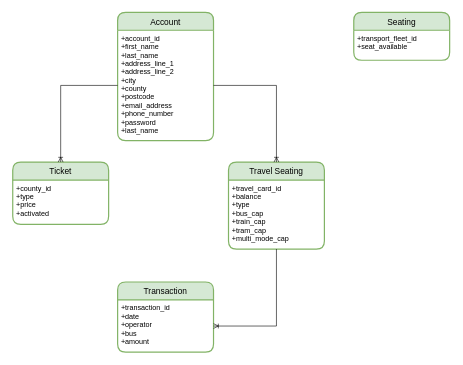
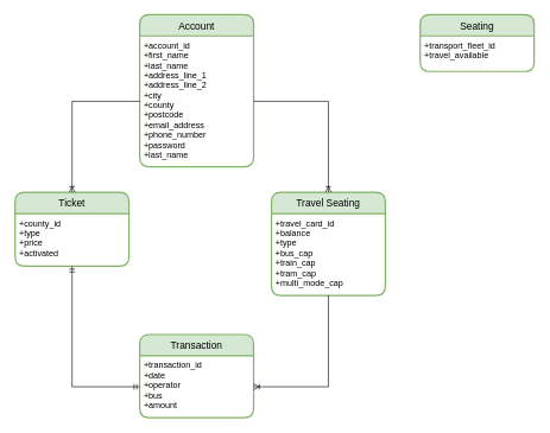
  <mxCell id="0" />
  <mxCell id="1" parent="0" />
  <mxCell id="2" value="Ticket" style="swimlane;childLayout=stackLayout;horizontal=1;startSize=30;horizontalStack=0;rounded=1;fontSize=14;fontStyle=0;strokeWidth=2;resizeParent=0;resizeLast=1;shadow=0;dashed=0;align=center;fillColor=#d5e8d4;strokeColor=#82b366;" parent="1" vertex="1"><mxGeometry x="20" y="270" width="160" height="104" as="geometry"><mxRectangle x="-799" y="360" width="70" height="30" as="alternateBounds" /></mxGeometry></mxCell>
  <mxCell id="3" value="+county_id&#10;+type&#10;+price&#10;+activated" style="align=left;strokeColor=none;fillColor=none;spacingLeft=4;fontSize=12;verticalAlign=top;resizable=0;rotatable=0;part=1;" parent="2" vertex="1"><mxGeometry y="30" width="160" height="74" as="geometry" /></mxCell>
  <mxCell id="4" value="Account" style="swimlane;childLayout=stackLayout;horizontal=1;startSize=30;horizontalStack=0;rounded=1;fontSize=14;fontStyle=0;strokeWidth=2;resizeParent=0;resizeLast=1;shadow=0;dashed=0;align=center;fillColor=#d5e8d4;strokeColor=#82b366;" vertex="1" parent="1"><mxGeometry x="195" y="20" width="160" height="214" as="geometry"><mxRectangle x="-624" y="110" width="80" height="30" as="alternateBounds" /></mxGeometry></mxCell>
  <mxCell id="5" value="+account_id&#10;+first_name&#10;+last_name&#10;+address_line_1&#10;+address_line_2&#10;+city&#10;+county&#10;+postcode&#10;+email_address&#10;+phone_number&#10;+password&#10;+last_name" style="align=left;strokeColor=none;fillColor=none;spacingLeft=4;fontSize=12;verticalAlign=top;resizable=0;rotatable=0;part=1;" vertex="1" parent="4"><mxGeometry y="30" width="160" height="184" as="geometry" /></mxCell>
  <mxCell id="6" value="Transaction" style="swimlane;childLayout=stackLayout;horizontal=1;startSize=30;horizontalStack=0;rounded=1;fontSize=14;fontStyle=0;strokeWidth=2;resizeParent=0;resizeLast=1;shadow=0;dashed=0;align=center;fillColor=#d5e8d4;strokeColor=#82b366;" vertex="1" parent="1"><mxGeometry x="195" y="470" width="160" height="117" as="geometry"><mxRectangle x="-624" y="560" width="110" height="30" as="alternateBounds" /></mxGeometry></mxCell>
  <mxCell id="7" value="+transaction_id&#10;+date&#10;+operator&#10;+bus&#10;+amount&#10;" style="align=left;strokeColor=none;fillColor=none;spacingLeft=4;fontSize=12;verticalAlign=top;resizable=0;rotatable=0;part=1;" vertex="1" parent="6"><mxGeometry y="30" width="160" height="87" as="geometry" /></mxCell>
  <mxCell id="8" value="Travel Seating" style="swimlane;childLayout=stackLayout;horizontal=1;startSize=30;horizontalStack=0;rounded=1;fontSize=14;fontStyle=0;strokeWidth=2;resizeParent=0;resizeLast=1;shadow=0;dashed=0;align=center;fillColor=#d5e8d4;strokeColor=#82b366;" vertex="1" parent="1"><mxGeometry x="380" y="270" width="160" height="145" as="geometry"><mxRectangle x="-439" y="360" width="110" height="30" as="alternateBounds" /></mxGeometry></mxCell>
  <mxCell id="9" value="+travel_card_id&#10;+balance&#10;+type&#10;+bus_cap&#10;+train_cap&#10;+tram_cap&#10;+multi_mode_cap" style="align=left;strokeColor=none;fillColor=none;spacingLeft=4;fontSize=12;verticalAlign=top;resizable=0;rotatable=0;part=1;" vertex="1" parent="8"><mxGeometry y="30" width="160" height="115" as="geometry" /></mxCell>
  <mxCell id="10" value="Seating" style="swimlane;childLayout=stackLayout;horizontal=1;startSize=30;horizontalStack=0;rounded=1;fontSize=14;fontStyle=0;strokeWidth=2;resizeParent=0;resizeLast=1;shadow=0;dashed=0;align=center;fillColor=#d5e8d4;strokeColor=#82b366;" vertex="1" parent="1"><mxGeometry x="589" y="20" width="160" height="80" as="geometry"><mxRectangle x="-230" y="110" width="80" height="30" as="alternateBounds" /></mxGeometry></mxCell>
- <mxCell id="11" value="+transport_fleet_id&#10;+seat_available" style="align=left;strokeColor=none;fillColor=none;spacingLeft=4;fontSize=12;verticalAlign=top;resizable=0;rotatable=0;part=1;" vertex="1" parent="10"><mxGeometry y="30" width="160" height="50" as="geometry" /></mxCell>
+ <mxCell id="11" value="+transport_fleet_id&#10;+travel_available" style="align=left;strokeColor=none;fillColor=none;spacingLeft=4;fontSize=12;verticalAlign=top;resizable=0;rotatable=0;part=1;" vertex="1" parent="10"><mxGeometry y="30" width="160" height="50" as="geometry" /></mxCell>
  <mxCell id="12" style="edgeStyle=orthogonalEdgeStyle;rounded=0;orthogonalLoop=1;jettySize=auto;html=1;exitX=0;exitY=0.5;exitDx=0;exitDy=0;entryX=0.5;entryY=0;entryDx=0;entryDy=0;endArrow=ERoneToMany;endFill=0;" edge="1" parent="1" source="5" target="2"><mxGeometry relative="1" as="geometry" /></mxCell>
  <mxCell id="13" style="edgeStyle=orthogonalEdgeStyle;rounded=0;orthogonalLoop=1;jettySize=auto;html=1;exitX=1;exitY=0.5;exitDx=0;exitDy=0;entryX=0.5;entryY=0;entryDx=0;entryDy=0;endArrow=ERoneToMany;endFill=0;" edge="1" parent="1" source="5" target="8"><mxGeometry relative="1" as="geometry" /></mxCell>
+ <mxCell id="14" style="edgeStyle=orthogonalEdgeStyle;rounded=0;orthogonalLoop=1;jettySize=auto;html=1;exitX=0.5;exitY=1;exitDx=0;exitDy=0;entryX=0;entryY=0.5;entryDx=0;entryDy=0;startArrow=ERmandOne;startFill=0;endArrow=ERmandOne;endFill=0;" edge="1" parent="1" source="3" target="7"><mxGeometry relative="1" as="geometry" /></mxCell>
  <mxCell id="15" style="edgeStyle=orthogonalEdgeStyle;rounded=0;orthogonalLoop=1;jettySize=auto;html=1;exitX=0.5;exitY=1;exitDx=0;exitDy=0;entryX=1;entryY=0.5;entryDx=0;entryDy=0;endArrow=ERoneToMany;endFill=0;" edge="1" parent="1" source="9" target="7"><mxGeometry relative="1" as="geometry" /></mxCell>
